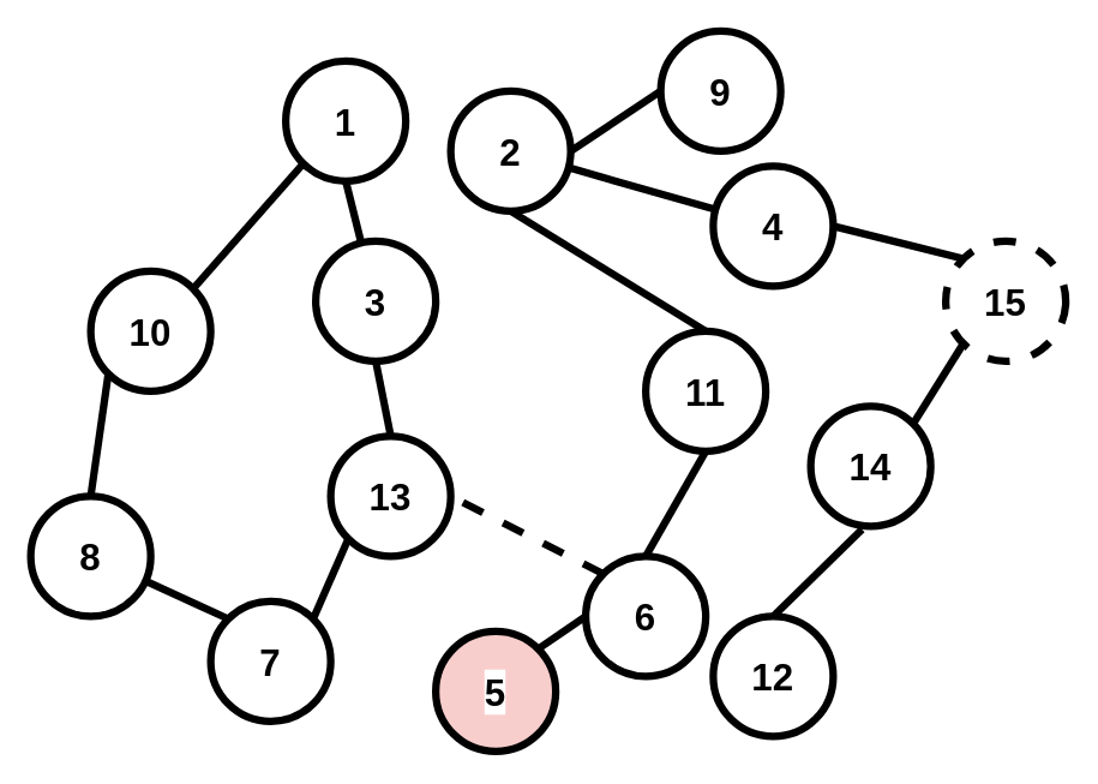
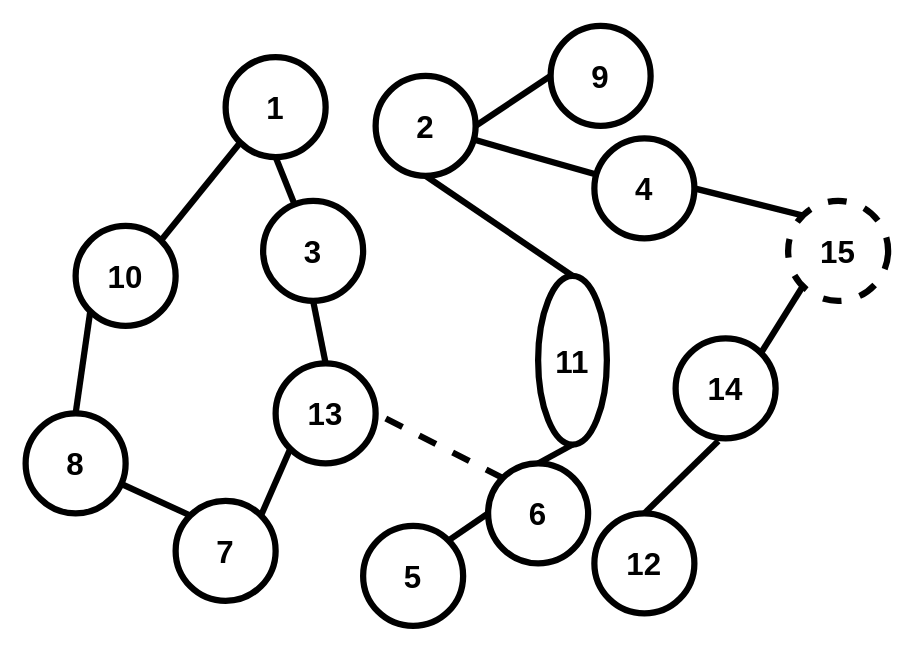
  <mxCell id="0" />
  <mxCell id="1" parent="0" />
- <mxCell id="2" value="1" style="ellipse;whiteSpace=wrap;html=1;aspect=fixed;strokeWidth=5;fontSize=25;fontStyle=1;labelBorderColor=none;labelBackgroundColor=#FFFFFF;" vertex="1" parent="1"><mxGeometry x="190" y="40" width="80" height="80" as="geometry" /></mxCell>
+ <mxCell id="2" value="1" style="ellipse;whiteSpace=wrap;html=1;aspect=fixed;strokeWidth=5;fontSize=25;fontStyle=1;labelBorderColor=none;labelBackgroundColor=#FFFFFF;" vertex="1" parent="1"><mxGeometry x="180" y="45" width="80" height="80" as="geometry" /></mxCell>
  <mxCell id="3" value="3" style="ellipse;whiteSpace=wrap;html=1;aspect=fixed;strokeWidth=5;fontSize=25;fontStyle=1;labelBorderColor=none;labelBackgroundColor=#FFFFFF;" vertex="1" parent="1"><mxGeometry x="210" y="160" width="80" height="80" as="geometry" /></mxCell>
  <mxCell id="4" value="2" style="ellipse;whiteSpace=wrap;html=1;aspect=fixed;strokeWidth=5;fontSize=25;fontStyle=1;labelBorderColor=none;labelBackgroundColor=#FFFFFF;" vertex="1" parent="1"><mxGeometry x="300" y="60" width="80" height="80" as="geometry" /></mxCell>
  <mxCell id="5" value="4" style="ellipse;whiteSpace=wrap;html=1;aspect=fixed;strokeWidth=5;fontSize=25;fontStyle=1;labelBorderColor=none;labelBackgroundColor=#FFFFFF;" vertex="1" parent="1"><mxGeometry x="475" y="110" width="80" height="80" as="geometry" /></mxCell>
  <mxCell id="6" value="" style="endArrow=none;html=1;strokeWidth=5;fontSize=25;fontStyle=1;labelBorderColor=none;labelBackgroundColor=#FFFFFF;" edge="1" parent="1" source="5" target="4"><mxGeometry width="50" height="50" relative="1" as="geometry"><mxPoint x="578.436" y="263.436" as="sourcePoint" /><mxPoint x="515.004" y="160.004" as="targetPoint" /></mxGeometry></mxCell>
  <mxCell id="7" value="9" style="ellipse;whiteSpace=wrap;html=1;aspect=fixed;strokeWidth=5;fontSize=25;fontStyle=1;labelBorderColor=none;labelBackgroundColor=#FFFFFF;" vertex="1" parent="1"><mxGeometry x="440" y="20" width="80" height="80" as="geometry" /></mxCell>
- <mxCell id="8" value="11" style="ellipse;whiteSpace=wrap;html=1;aspect=fixed;strokeWidth=5;fontSize=25;fontStyle=1;labelBorderColor=none;labelBackgroundColor=#FFFFFF;" vertex="1" parent="1"><mxGeometry x="430" y="220" width="80" height="80" as="geometry" /></mxCell>
+ <mxCell id="8" value="11" style="ellipse;whiteSpace=wrap;html=1;aspect=fixed;strokeWidth=5;fontSize=25;fontStyle=1;labelBorderColor=none;labelBackgroundColor=#FFFFFF;" vertex="1" parent="1"><mxGeometry x="430" y="220" width="55" height="135" as="geometry" /></mxCell>
  <mxCell id="9" value="" style="endArrow=none;html=1;exitX=0.5;exitY=0;exitDx=0;exitDy=0;entryX=0.5;entryY=1;entryDx=0;entryDy=0;strokeWidth=5;fontSize=25;fontStyle=1;labelBorderColor=none;labelBackgroundColor=#FFFFFF;" edge="1" parent="1" source="8" target="4"><mxGeometry width="50" height="50" relative="1" as="geometry"><mxPoint x="500" y="370" as="sourcePoint" /><mxPoint x="550" y="320" as="targetPoint" /></mxGeometry></mxCell>
  <mxCell id="10" value="13" style="ellipse;whiteSpace=wrap;html=1;aspect=fixed;strokeWidth=5;fontSize=25;fontStyle=1;labelBorderColor=none;labelBackgroundColor=#FFFFFF;" vertex="1" parent="1"><mxGeometry x="220" y="290" width="80" height="80" as="geometry" /></mxCell>
  <mxCell id="11" value="" style="endArrow=none;html=1;entryX=0.5;entryY=1;entryDx=0;entryDy=0;exitX=0.5;exitY=0;exitDx=0;exitDy=0;strokeWidth=5;fontSize=25;fontStyle=1;labelBorderColor=none;labelBackgroundColor=#FFFFFF;" edge="1" parent="1" source="10" target="3"><mxGeometry width="50" height="50" relative="1" as="geometry"><mxPoint x="190" y="450" as="sourcePoint" /><mxPoint x="240" y="400" as="targetPoint" /></mxGeometry></mxCell>
  <mxCell id="12" value="15" style="ellipse;whiteSpace=wrap;html=1;aspect=fixed;strokeWidth=5;fontSize=25;fontStyle=1;labelBorderColor=none;labelBackgroundColor=#FFFFFF;dashed=1;" vertex="1" parent="1"><mxGeometry x="630" y="160" width="80" height="80" as="geometry" /></mxCell>
  <mxCell id="13" value="" style="endArrow=none;html=1;entryX=1;entryY=0.5;entryDx=0;entryDy=0;exitX=0;exitY=0;exitDx=0;exitDy=0;strokeWidth=5;fontSize=25;fontStyle=1;labelBorderColor=none;labelBackgroundColor=#FFFFFF;" edge="1" parent="1" source="12" target="5"><mxGeometry width="50" height="50" relative="1" as="geometry"><mxPoint x="720" y="440" as="sourcePoint" /><mxPoint x="770" y="390" as="targetPoint" /></mxGeometry></mxCell>
- <mxCell id="14" value="5" style="ellipse;whiteSpace=wrap;html=1;aspect=fixed;strokeWidth=5;fontSize=25;fontStyle=1;labelBorderColor=none;labelBackgroundColor=#FFFFFF;fillColor=#f8cecc;" vertex="1" parent="1"><mxGeometry x="290" y="420" width="80" height="80" as="geometry" /></mxCell>
+ <mxCell id="14" value="5" style="ellipse;whiteSpace=wrap;html=1;aspect=fixed;strokeWidth=5;fontSize=25;fontStyle=1;labelBorderColor=none;labelBackgroundColor=#FFFFFF;" vertex="1" parent="1"><mxGeometry x="290" y="420" width="80" height="80" as="geometry" /></mxCell>
  <mxCell id="15" value="6" style="ellipse;whiteSpace=wrap;html=1;aspect=fixed;strokeWidth=5;fontSize=25;fontStyle=1;labelBorderColor=none;labelBackgroundColor=#FFFFFF;" vertex="1" parent="1"><mxGeometry x="390" y="370" width="80" height="80" as="geometry" /></mxCell>
  <mxCell id="16" value="" style="endArrow=none;html=1;exitX=1;exitY=0;exitDx=0;exitDy=0;entryX=0;entryY=0.5;entryDx=0;entryDy=0;strokeWidth=5;fontSize=25;fontStyle=1;labelBorderColor=none;labelBackgroundColor=#FFFFFF;" edge="1" parent="1" source="14" target="15"><mxGeometry width="50" height="50" relative="1" as="geometry"><mxPoint x="440" y="720" as="sourcePoint" /><mxPoint x="490" y="670" as="targetPoint" /></mxGeometry></mxCell>
  <mxCell id="17" value="" style="endArrow=none;html=1;entryX=0.5;entryY=1;entryDx=0;entryDy=0;exitX=0.5;exitY=0;exitDx=0;exitDy=0;strokeWidth=5;fontSize=25;fontStyle=1;labelBorderColor=none;labelBackgroundColor=#FFFFFF;" edge="1" parent="1" source="15" target="8"><mxGeometry width="50" height="50" relative="1" as="geometry"><mxPoint x="540" y="620" as="sourcePoint" /><mxPoint x="590" y="570" as="targetPoint" /></mxGeometry></mxCell>
  <mxCell id="18" value="" style="endArrow=none;html=1;exitX=0;exitY=0;exitDx=0;exitDy=0;entryX=1;entryY=0.5;entryDx=0;entryDy=0;strokeWidth=5;fontSize=25;fontStyle=1;labelBorderColor=none;labelBackgroundColor=#FFFFFF;dashed=1;" edge="1" parent="1" source="15" target="10"><mxGeometry width="50" height="50" relative="1" as="geometry"><mxPoint x="450" y="500" as="sourcePoint" /><mxPoint x="500" y="450" as="targetPoint" /></mxGeometry></mxCell>
  <mxCell id="19" value="7" style="ellipse;whiteSpace=wrap;html=1;aspect=fixed;strokeWidth=5;fontSize=25;fontStyle=1;labelBorderColor=none;labelBackgroundColor=#FFFFFF;" vertex="1" parent="1"><mxGeometry x="140" y="400" width="80" height="80" as="geometry" /></mxCell>
  <mxCell id="20" value="8" style="ellipse;whiteSpace=wrap;html=1;aspect=fixed;strokeWidth=5;fontSize=25;fontStyle=1;labelBorderColor=none;labelBackgroundColor=#FFFFFF;" vertex="1" parent="1"><mxGeometry x="20" y="330" width="80" height="80" as="geometry" /></mxCell>
  <mxCell id="21" value="" style="endArrow=none;html=1;entryX=1;entryY=0;entryDx=0;entryDy=0;exitX=0;exitY=1;exitDx=0;exitDy=0;strokeWidth=5;fontSize=25;fontStyle=1;labelBorderColor=none;labelBackgroundColor=#FFFFFF;" edge="1" parent="1" source="10" target="19"><mxGeometry width="50" height="50" relative="1" as="geometry"><mxPoint x="250" y="810" as="sourcePoint" /><mxPoint x="300" y="760" as="targetPoint" /></mxGeometry></mxCell>
  <mxCell id="22" value="10" style="ellipse;whiteSpace=wrap;html=1;aspect=fixed;strokeWidth=5;fontSize=25;fontStyle=1;labelBorderColor=none;labelBackgroundColor=#FFFFFF;" vertex="1" parent="1"><mxGeometry x="60" y="180" width="80" height="80" as="geometry" /></mxCell>
  <mxCell id="23" value="" style="endArrow=none;html=1;exitX=1;exitY=0.5;exitDx=0;exitDy=0;entryX=0;entryY=0.5;entryDx=0;entryDy=0;strokeWidth=5;fontSize=25;fontStyle=1;labelBorderColor=none;labelBackgroundColor=#FFFFFF;" edge="1" parent="1" source="4" target="7"><mxGeometry width="50" height="50" relative="1" as="geometry"><mxPoint x="590" y="120" as="sourcePoint" /><mxPoint x="640" y="70" as="targetPoint" /></mxGeometry></mxCell>
  <mxCell id="24" value="12" style="ellipse;whiteSpace=wrap;html=1;aspect=fixed;strokeWidth=5;fontSize=25;fontStyle=1;labelBorderColor=none;labelBackgroundColor=#FFFFFF;" vertex="1" parent="1"><mxGeometry x="475" y="410" width="80" height="80" as="geometry" /></mxCell>
  <mxCell id="25" value="14" style="ellipse;whiteSpace=wrap;html=1;aspect=fixed;strokeWidth=5;fontSize=25;fontStyle=1;labelBorderColor=none;labelBackgroundColor=#FFFFFF;" vertex="1" parent="1"><mxGeometry x="540" y="270" width="80" height="80" as="geometry" /></mxCell>
  <mxCell id="26" value="" style="endArrow=none;html=1;entryX=0.427;entryY=1.027;entryDx=0;entryDy=0;exitX=0.5;exitY=0;exitDx=0;exitDy=0;entryPerimeter=0;strokeWidth=5;fontSize=25;fontStyle=1;labelBorderColor=none;labelBackgroundColor=#FFFFFF;" edge="1" parent="1" source="24" target="25"><mxGeometry width="50" height="50" relative="1" as="geometry"><mxPoint x="680" y="470" as="sourcePoint" /><mxPoint x="730" y="420" as="targetPoint" /></mxGeometry></mxCell>
  <mxCell id="27" value="" style="endArrow=none;html=1;entryX=0;entryY=1;entryDx=0;entryDy=0;exitX=1;exitY=0;exitDx=0;exitDy=0;strokeWidth=5;fontSize=25;fontStyle=1;labelBorderColor=none;labelBackgroundColor=#FFFFFF;" edge="1" parent="1" source="25" target="12"><mxGeometry width="50" height="50" relative="1" as="geometry"><mxPoint x="670" y="330" as="sourcePoint" /><mxPoint x="720" y="280" as="targetPoint" /></mxGeometry></mxCell>
  <mxCell id="28" value="" style="endArrow=none;html=1;entryX=0.5;entryY=1;entryDx=0;entryDy=0;strokeWidth=5;fontSize=25;fontStyle=1;labelBorderColor=none;labelBackgroundColor=#FFFFFF;" edge="1" parent="1" source="3" target="2"><mxGeometry width="50" height="50" relative="1" as="geometry"><mxPoint x="450" y="330" as="sourcePoint" /><mxPoint x="500" y="280" as="targetPoint" /></mxGeometry></mxCell>
  <mxCell id="29" value="" style="endArrow=none;html=1;entryX=0;entryY=0;entryDx=0;entryDy=0;strokeWidth=5;fontSize=25;fontStyle=1;labelBorderColor=none;labelBackgroundColor=#FFFFFF;" edge="1" parent="1" source="20" target="19"><mxGeometry width="50" height="50" relative="1" as="geometry"><mxPoint x="130" y="560" as="sourcePoint" /><mxPoint x="180" y="510" as="targetPoint" /></mxGeometry></mxCell>
  <mxCell id="30" value="" style="endArrow=none;html=1;entryX=0;entryY=1;entryDx=0;entryDy=0;exitX=0.5;exitY=0;exitDx=0;exitDy=0;strokeWidth=5;fontSize=25;fontStyle=1;labelBorderColor=none;labelBackgroundColor=#FFFFFF;" edge="1" parent="1" source="20" target="22"><mxGeometry width="50" height="50" relative="1" as="geometry"><mxPoint x="120" y="560" as="sourcePoint" /><mxPoint x="170" y="510" as="targetPoint" /></mxGeometry></mxCell>
  <mxCell id="31" value="" style="endArrow=none;html=1;entryX=0;entryY=1;entryDx=0;entryDy=0;exitX=1;exitY=0;exitDx=0;exitDy=0;strokeWidth=5;fontSize=25;fontStyle=1;labelBorderColor=none;labelBackgroundColor=#FFFFFF;" edge="1" parent="1" source="22" target="2"><mxGeometry width="50" height="50" relative="1" as="geometry"><mxPoint x="110" y="350" as="sourcePoint" /><mxPoint x="160" y="300" as="targetPoint" /></mxGeometry></mxCell>
